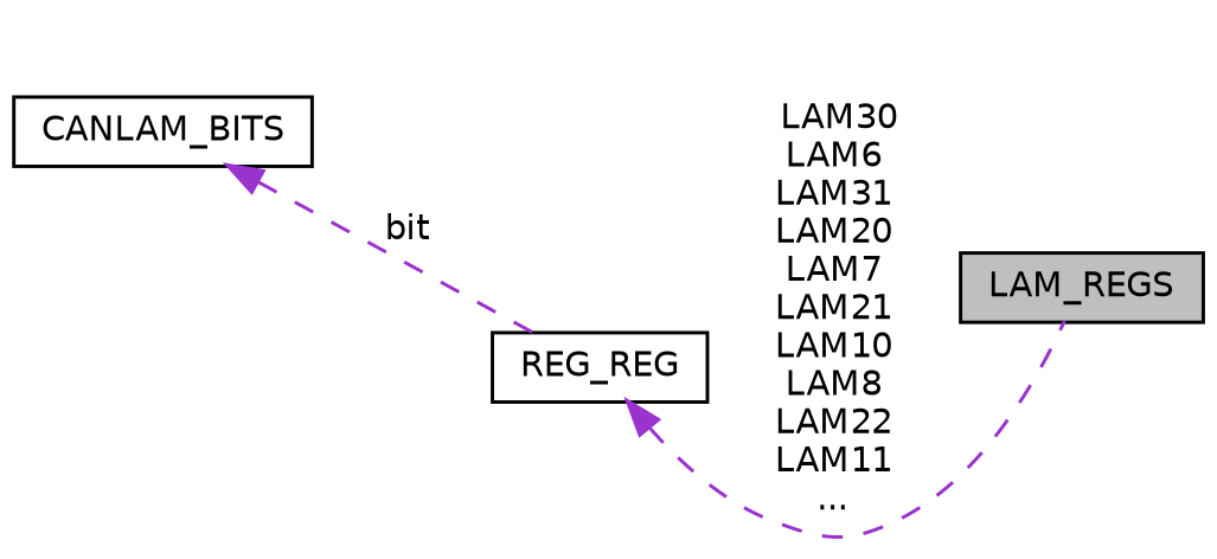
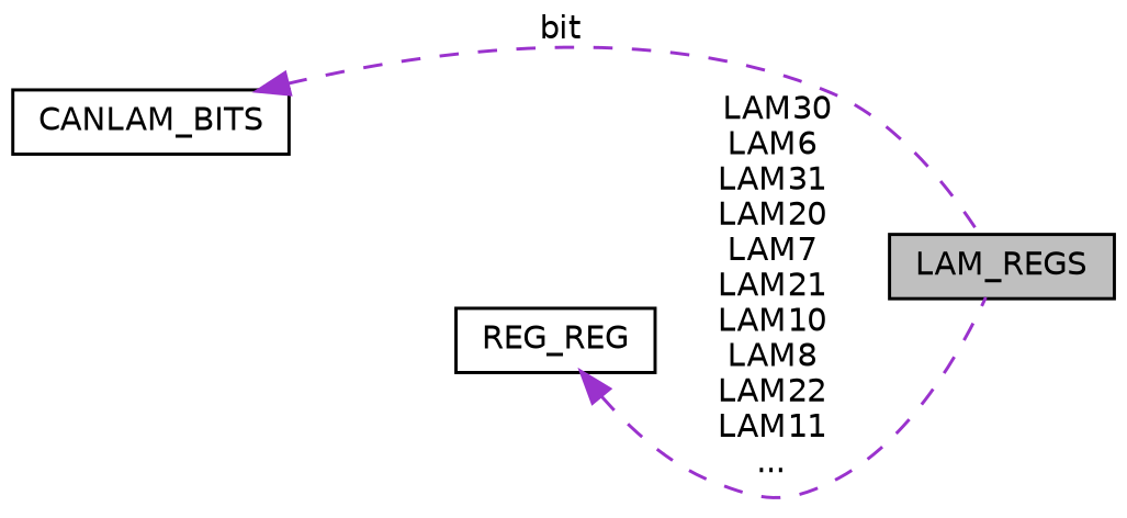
  digraph {
    rankdir=LR
    node [color=black fillcolor=white fontname=Helvetica fontsize=10 shape=record style=filled]
    edge [color=darkorchid3 dir=back fontname=Helvetica fontsize=10 labelfontname=Helvetica labelfontsize=10 style=dashed]
    n1 [fillcolor=grey75 fontcolor=black height=0.2 label=LAM_REGS width=0.4]
    n2 [height=0.2 label=REG_REG width=0.4]
    n3 [height=0.2 label=CANLAM_BITS width=0.4]
    n2 -> n1 [label=" LAM30\nLAM6\nLAM31\nLAM20\nLAM7\nLAM21\nLAM10\nLAM8\nLAM22\nLAM11\n..."]
-   n3 -> n2 [label=" bit"]
+   n3 -> n1 [label=" bit"]
  }
